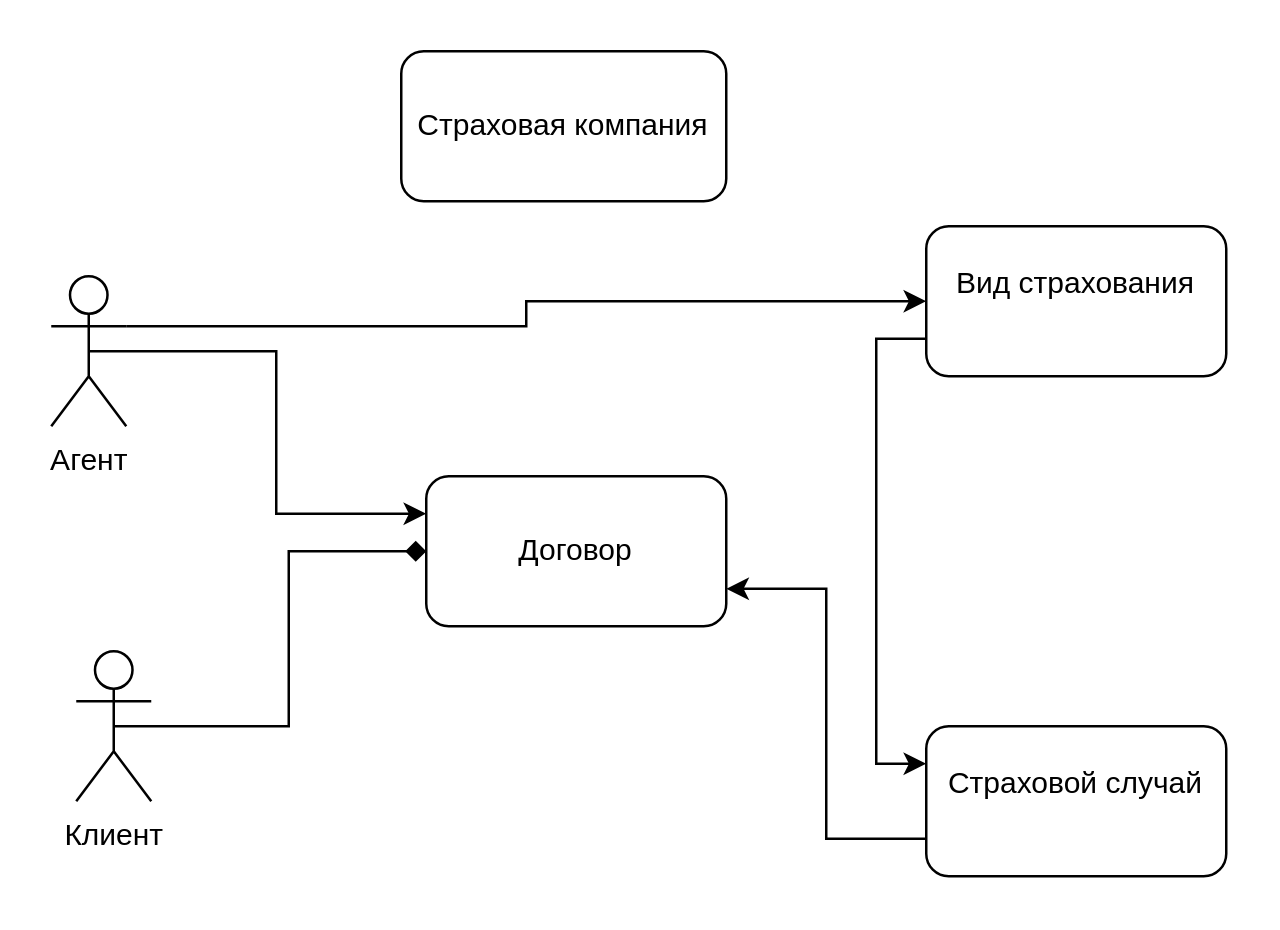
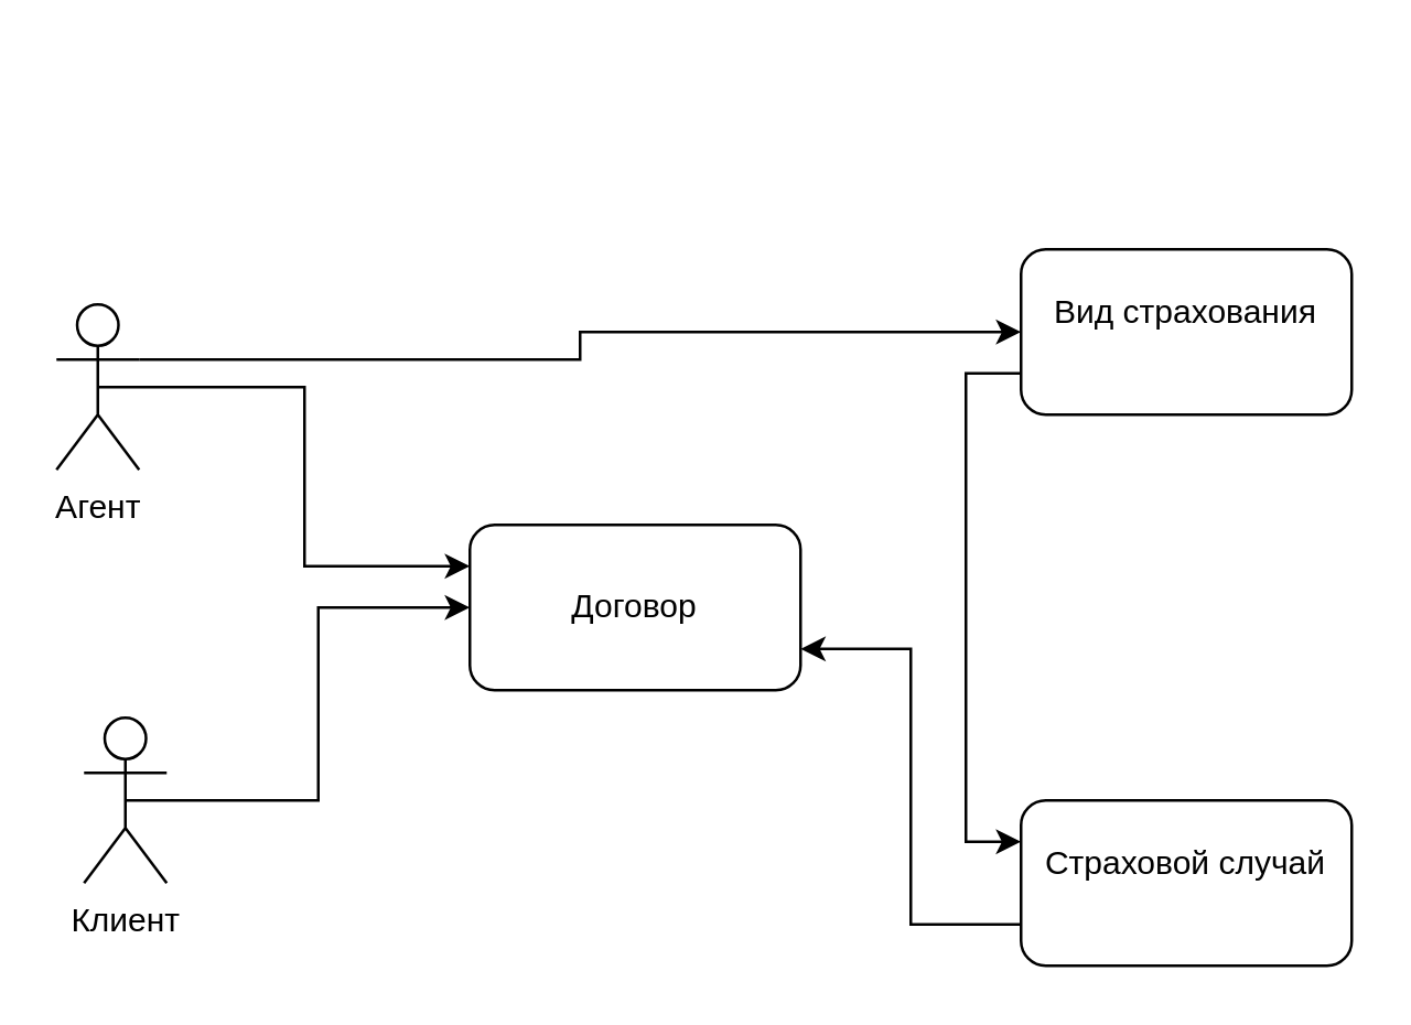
  <mxCell id="0" />
  <mxCell id="1" parent="0" />
- <mxCell id="2" style="edgeStyle=orthogonalEdgeStyle;rounded=0;orthogonalLoop=1;jettySize=auto;html=1;exitX=0.5;exitY=0.5;exitDx=0;exitDy=0;exitPerimeter=0;entryX=0;entryY=0.5;entryDx=0;entryDy=0;endArrow=diamond;" edge="1" parent="1" source="3" target="7"><mxGeometry relative="1" as="geometry" /></mxCell>
+ <mxCell id="2" style="edgeStyle=orthogonalEdgeStyle;rounded=0;orthogonalLoop=1;jettySize=auto;html=1;exitX=0.5;exitY=0.5;exitDx=0;exitDy=0;exitPerimeter=0;entryX=0;entryY=0.5;entryDx=0;entryDy=0;" edge="1" parent="1" source="3" target="7"><mxGeometry relative="1" as="geometry" /></mxCell>
  <mxCell id="3" value="Клиент&lt;div&gt;&lt;br&gt;&lt;/div&gt;" style="shape=umlActor;verticalLabelPosition=bottom;verticalAlign=top;html=1;outlineConnect=0;" vertex="1" parent="1"><mxGeometry x="30" y="260" width="30" height="60" as="geometry" /></mxCell>
  <mxCell id="4" style="edgeStyle=orthogonalEdgeStyle;rounded=0;orthogonalLoop=1;jettySize=auto;html=1;exitX=0.5;exitY=0.5;exitDx=0;exitDy=0;exitPerimeter=0;entryX=0;entryY=0.25;entryDx=0;entryDy=0;" edge="1" parent="1" source="6" target="7"><mxGeometry relative="1" as="geometry" /></mxCell>
  <mxCell id="5" style="edgeStyle=orthogonalEdgeStyle;rounded=0;orthogonalLoop=1;jettySize=auto;html=1;exitX=1;exitY=0.333;exitDx=0;exitDy=0;exitPerimeter=0;entryX=0;entryY=0.5;entryDx=0;entryDy=0;" edge="1" parent="1" source="6" target="9"><mxGeometry relative="1" as="geometry" /></mxCell>
  <mxCell id="6" value="Агент&lt;div&gt;&lt;br&gt;&lt;/div&gt;" style="shape=umlActor;verticalLabelPosition=bottom;verticalAlign=top;html=1;outlineConnect=0;" vertex="1" parent="1"><mxGeometry x="20" y="110" width="30" height="60" as="geometry" /></mxCell>
  <mxCell id="7" value="Договор" style="rounded=1;whiteSpace=wrap;html=1;" vertex="1" parent="1"><mxGeometry x="170" y="190" width="120" height="60" as="geometry" /></mxCell>
  <mxCell id="8" style="edgeStyle=orthogonalEdgeStyle;rounded=0;orthogonalLoop=1;jettySize=auto;html=1;exitX=0;exitY=0.75;exitDx=0;exitDy=0;entryX=0;entryY=0.25;entryDx=0;entryDy=0;" edge="1" parent="1" source="9" target="11"><mxGeometry relative="1" as="geometry" /></mxCell>
  <mxCell id="9" value="Вид страхования&lt;div&gt;&lt;br&gt;&lt;/div&gt;" style="rounded=1;whiteSpace=wrap;html=1;" vertex="1" parent="1"><mxGeometry x="370" y="90" width="120" height="60" as="geometry" /></mxCell>
  <mxCell id="10" style="edgeStyle=orthogonalEdgeStyle;rounded=0;orthogonalLoop=1;jettySize=auto;html=1;exitX=0;exitY=0.75;exitDx=0;exitDy=0;entryX=1;entryY=0.75;entryDx=0;entryDy=0;" edge="1" parent="1" source="11" target="7"><mxGeometry relative="1" as="geometry" /></mxCell>
  <mxCell id="11" value="Страховой случай&lt;div&gt;&lt;br&gt;&lt;/div&gt;" style="rounded=1;whiteSpace=wrap;html=1;" vertex="1" parent="1"><mxGeometry x="370" y="290" width="120" height="60" as="geometry" /></mxCell>
- <mxCell id="12" value="Страховая компания" style="rounded=1;whiteSpace=wrap;html=1;" vertex="1" parent="1"><mxGeometry x="160" y="20" width="130" height="60" as="geometry" /></mxCell>
